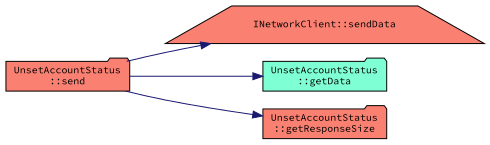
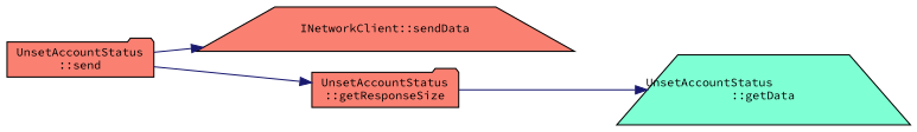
  digraph {
    fontname="Source Code Pro"
    rankdir=LR
    node [color=black fillcolor=salmon fontname="Source Code Pro" fontsize=10 shape=folder style=filled]
    edge [color=midnightblue fontname="Source Code Pro" fontsize=10 labelfontname=Helvetica labelfontsize=10 style=solid]
    n1 [fontcolor=black height=0.2 label="UnsetAccountStatus\l::send" width=0.4]
    n2 [height=0.2 label="INetworkClient::sendData" shape=trapezium width=0.4]
-   n3 [fillcolor=aquamarine height=0.2 label="UnsetAccountStatus\l::getData" width=0.4]
+   n3 [fillcolor=aquamarine height=0.2 label="UnsetAccountStatus\l::getData" shape=trapezium width=0.4]
    n4 [height=0.2 label="UnsetAccountStatus\l::getResponseSize" width=0.4]
    n1 -> n2
-   n1 -> n3
+   n4 -> n3
    n1 -> n4
  }
